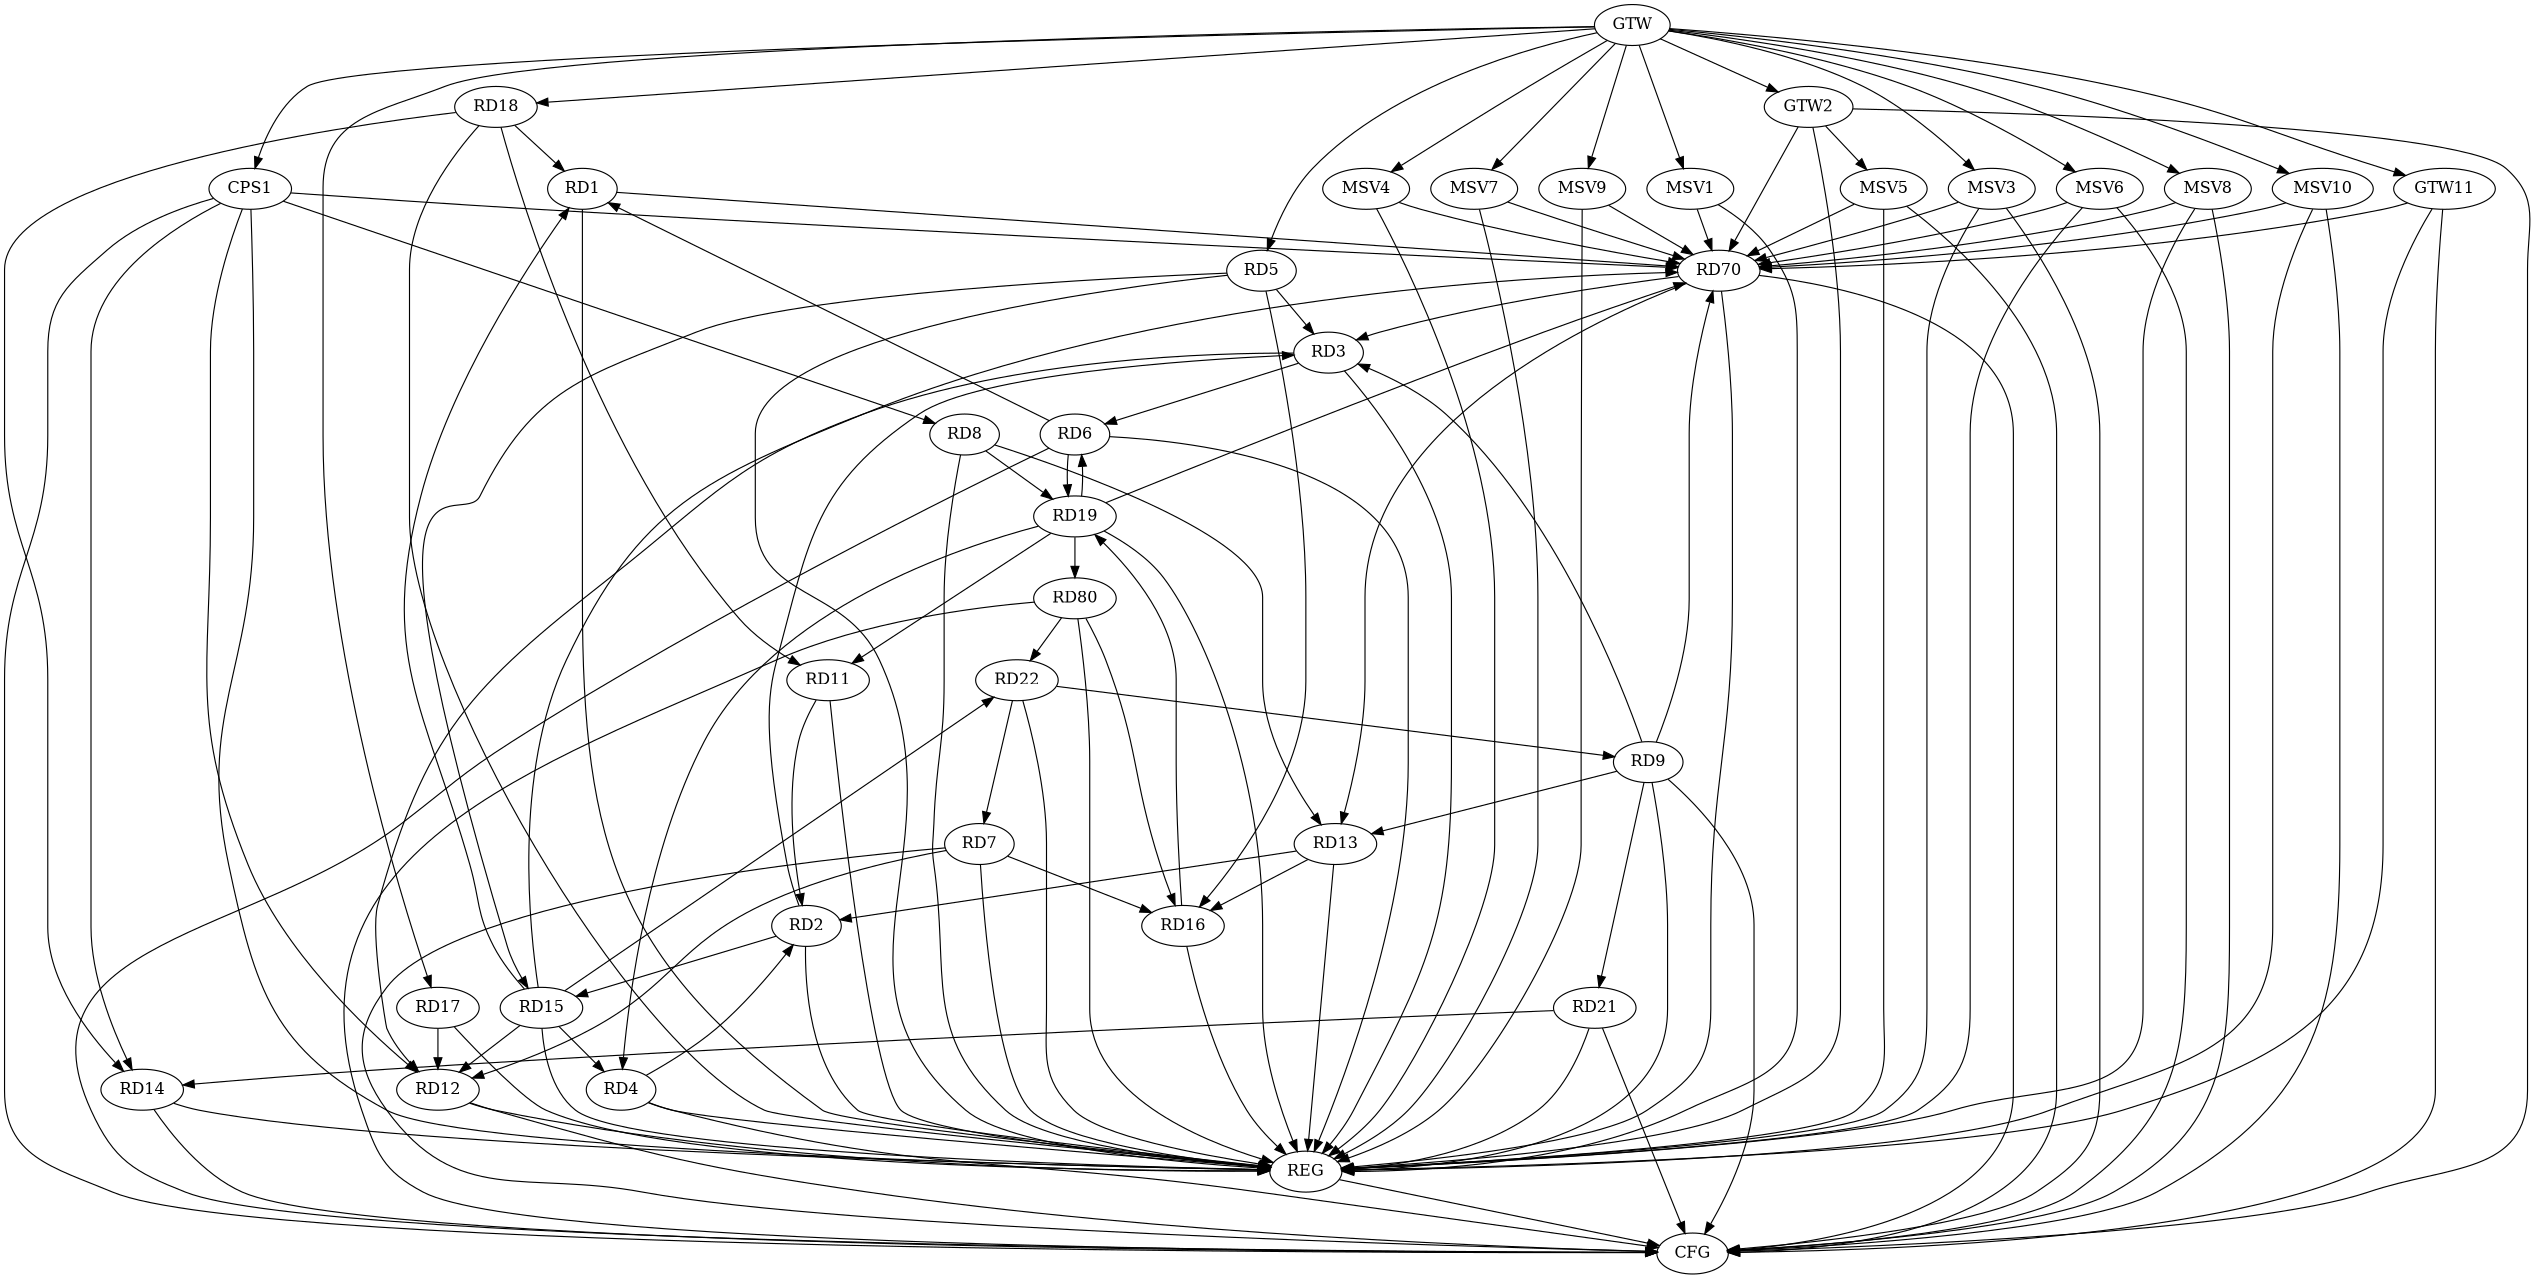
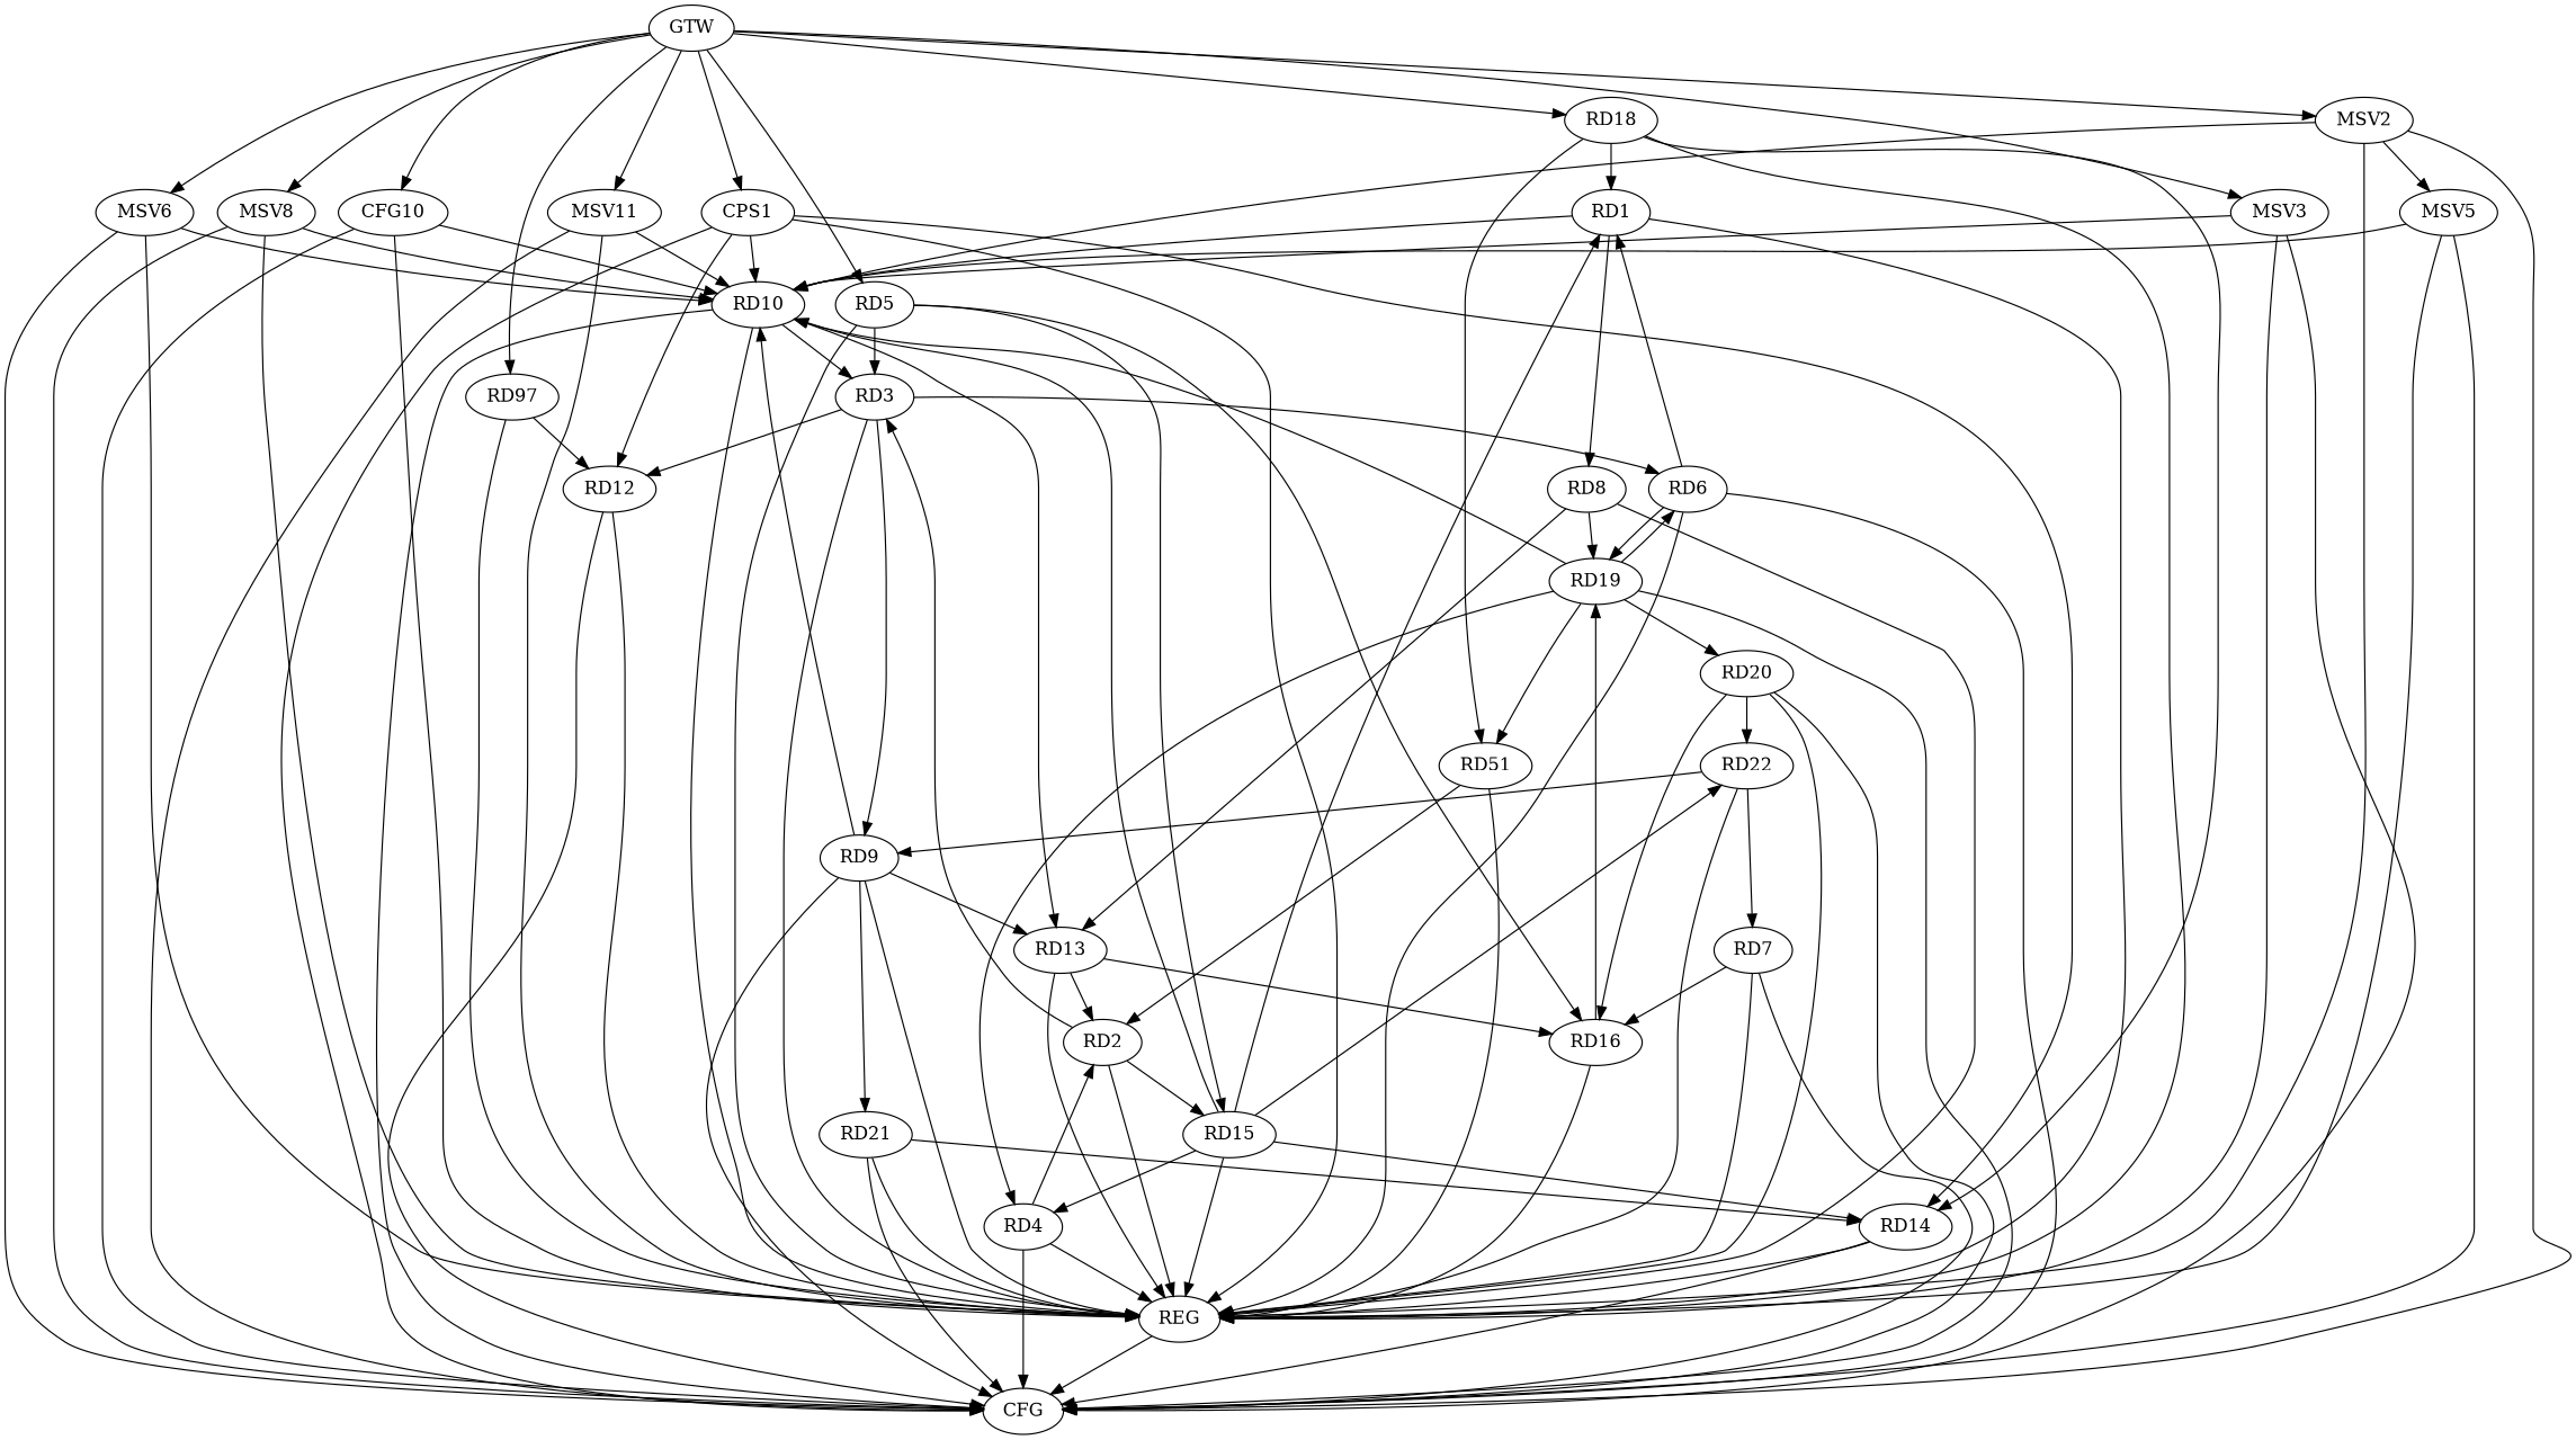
  strict digraph {
    n1 [label=RD1]
-   n2 [label=RD70]
+   n2 [label=RD10]
    n3 [label=REG]
    n4 [label=RD3]
    n5 [label=CFG]
    n6 [label=RD13]
    n7 [label=RD2]
    n8 [label=RD15]
    n9 [label=RD6]
    n10 [label=RD12]
    n11 [label=RD4]
    n12 [label=RD22]
    n13 [label=RD19]
    n14 [label=RD5]
    n15 [label=RD16]
-   n16 [label=RD11]
-   n17 [label=RD80]
+   n16 [label=RD51]
+   n17 [label=RD20]
    n18 [label=RD7]
    n19 [label=RD8]
    n20 [label=RD9]
    n21 [label=RD21]
    n22 [label=RD14]
-   n23 [label=RD17]
+   n23 [label=RD97]
    n24 [label=RD18]
    n25 [label=CPS1]
    n26 [label=GTW]
-   n27 [label=MSV1]
-   n28 [label=GTW2]
+   n28 [label=MSV2]
    n29 [label=MSV3]
-   n30 [label=MSV4]
    n31 [label=MSV6]
-   n32 [label=MSV7]
    n33 [label=MSV8]
-   n34 [label=MSV9]
-   n35 [label=MSV10]
-   n36 [label=GTW11]
+   n35 [label=CFG10]
+   n36 [label=MSV11]
    n37 [label=MSV5]
    n1 -> n2
    n1 -> n3
    n2 -> n3
    n2 -> n4
    n2 -> n5
    n2 -> n6
    n3 -> n5
    n4 -> n3
    n4 -> n9
    n4 -> n10
    n6 -> n3
    n6 -> n7
    n6 -> n15
    n7 -> n3
    n7 -> n4
    n7 -> n8
    n8 -> n1
    n8 -> n2
    n8 -> n3
-   n8 -> n10
+   n8 -> n22
    n8 -> n11
    n8 -> n12
    n9 -> n1
    n9 -> n3
    n9 -> n5
    n9 -> n13
    n10 -> n3
    n10 -> n5
    n11 -> n3
    n11 -> n5
    n11 -> n7
    n12 -> n3
    n12 -> n18
    n12 -> n20
    n13 -> n2
-   n13 -> n3
+   n13 -> n5
    n13 -> n9
    n13 -> n11
    n13 -> n16
    n13 -> n17
    n14 -> n3
    n14 -> n4
    n14 -> n8
    n14 -> n15
    n15 -> n3
    n15 -> n13
    n16 -> n3
    n16 -> n7
    n17 -> n3
    n17 -> n5
    n17 -> n12
    n17 -> n15
    n18 -> n3
    n18 -> n5
-   n18 -> n10
    n18 -> n15
    n19 -> n3
    n19 -> n6
    n19 -> n13
    n20 -> n2
    n20 -> n3
-   n20 -> n4
+   n4 -> n20
    n20 -> n5
    n20 -> n6
    n20 -> n21
    n21 -> n3
    n21 -> n5
    n21 -> n22
    n22 -> n3
    n22 -> n5
    n23 -> n3
    n23 -> n10
    n24 -> n1
    n24 -> n3
    n24 -> n16
    n24 -> n22
    n25 -> n2
    n25 -> n3
    n25 -> n5
    n25 -> n10
-   n25 -> n19
+   n1 -> n19
    n25 -> n22
    n26 -> n14
    n26 -> n23
    n26 -> n24
    n26 -> n25
-   n26 -> n27
    n26 -> n28
    n26 -> n29
-   n26 -> n30
    n26 -> n31
-   n26 -> n32
    n26 -> n33
-   n26 -> n34
    n26 -> n35
    n26 -> n36
-   n27 -> n2
-   n27 -> n3
    n28 -> n2
    n28 -> n3
    n28 -> n5
    n28 -> n37
    n29 -> n2
    n29 -> n3
    n29 -> n5
-   n30 -> n2
-   n30 -> n3
    n31 -> n2
    n31 -> n3
    n31 -> n5
-   n32 -> n2
-   n32 -> n3
    n33 -> n2
    n33 -> n3
    n33 -> n5
-   n34 -> n2
-   n34 -> n3
    n35 -> n2
    n35 -> n3
    n35 -> n5
    n36 -> n2
    n36 -> n3
    n36 -> n5
    n37 -> n2
    n37 -> n3
    n37 -> n5
  }
